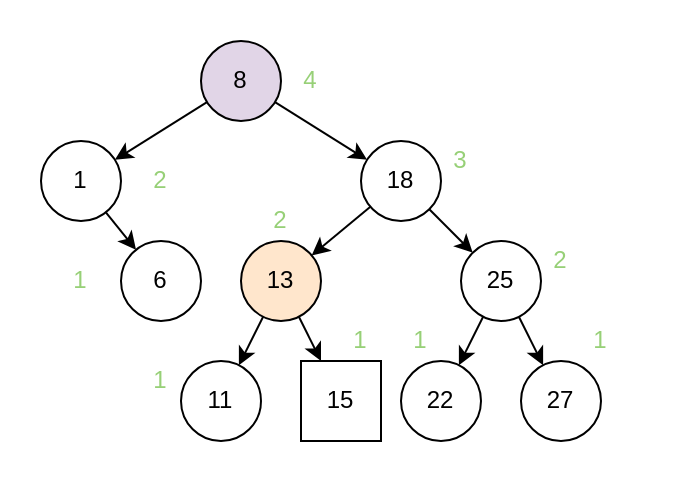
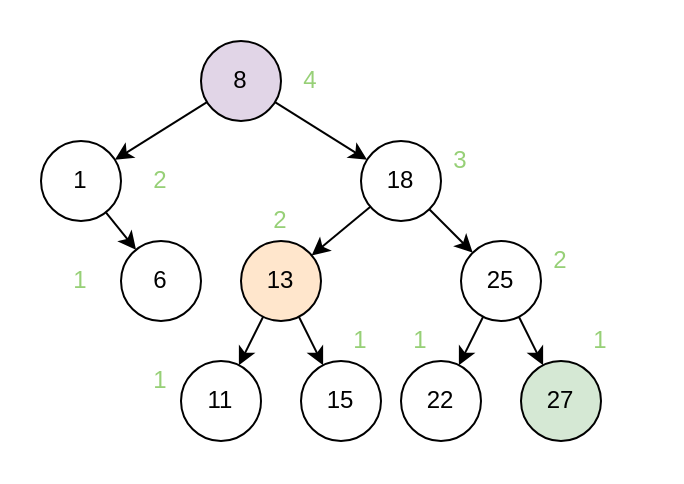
  <mxCell id="0" />
  <mxCell id="1" parent="0" />
  <mxCell id="2" style="rounded=0;orthogonalLoop=1;jettySize=auto;html=1;" edge="1" parent="1" source="4" target="5"><mxGeometry relative="1" as="geometry" /></mxCell>
  <mxCell id="3" style="rounded=0;orthogonalLoop=1;jettySize=auto;html=1;" edge="1" parent="1" source="4" target="7"><mxGeometry relative="1" as="geometry" /></mxCell>
  <mxCell id="4" value="8" style="ellipse;whiteSpace=wrap;html=1;aspect=fixed;fillColor=#e1d5e7;" vertex="1" parent="1"><mxGeometry x="100" width="40" height="40" as="geometry" y="20" /></mxCell>
  <mxCell id="5" value="1" style="ellipse;whiteSpace=wrap;html=1;aspect=fixed;" vertex="1" parent="1"><mxGeometry x="20" y="70" width="40" height="40" as="geometry" /></mxCell>
  <mxCell id="6" value="6" style="ellipse;whiteSpace=wrap;html=1;aspect=fixed;" vertex="1" parent="1"><mxGeometry x="60" y="120" width="40" height="40" as="geometry" /></mxCell>
  <mxCell id="7" value="18" style="ellipse;whiteSpace=wrap;html=1;aspect=fixed;" vertex="1" parent="1"><mxGeometry x="180" y="70" width="40" height="40" as="geometry" /></mxCell>
  <mxCell id="8" value="13" style="ellipse;whiteSpace=wrap;html=1;aspect=fixed;fillColor=#ffe6cc;" vertex="1" parent="1"><mxGeometry x="120" y="120" width="40" height="40" as="geometry" /></mxCell>
  <mxCell id="9" value="25" style="ellipse;whiteSpace=wrap;html=1;aspect=fixed;" vertex="1" parent="1"><mxGeometry x="230" y="120" width="40" height="40" as="geometry" /></mxCell>
  <mxCell id="10" value="22" style="ellipse;whiteSpace=wrap;html=1;aspect=fixed;" vertex="1" parent="1"><mxGeometry x="200" y="180" width="40" height="40" as="geometry" /></mxCell>
- <mxCell id="11" value="27" style="ellipse;whiteSpace=wrap;html=1;aspect=fixed;" vertex="1" parent="1"><mxGeometry x="260" y="180" width="40" height="40" as="geometry" /></mxCell>
+ <mxCell id="11" value="27" style="ellipse;whiteSpace=wrap;html=1;aspect=fixed;fillColor=#d5e8d4;" vertex="1" parent="1"><mxGeometry x="260" y="180" width="40" height="40" as="geometry" /></mxCell>
  <mxCell id="12" style="rounded=0;orthogonalLoop=1;jettySize=auto;html=1;" edge="1" parent="1" source="5" target="6"><mxGeometry relative="1" as="geometry"><mxPoint x="105" y="73" as="sourcePoint" /><mxPoint x="75" y="97" as="targetPoint" /></mxGeometry></mxCell>
  <mxCell id="13" style="rounded=0;orthogonalLoop=1;jettySize=auto;html=1;" edge="1" parent="1" source="7" target="8"><mxGeometry relative="1" as="geometry"><mxPoint x="115" y="83" as="sourcePoint" /><mxPoint x="85" y="107" as="targetPoint" /></mxGeometry></mxCell>
  <mxCell id="14" style="rounded=0;orthogonalLoop=1;jettySize=auto;html=1;" edge="1" parent="1" source="7" target="9"><mxGeometry relative="1" as="geometry"><mxPoint x="125" y="93" as="sourcePoint" /><mxPoint x="95" y="117" as="targetPoint" /></mxGeometry></mxCell>
  <mxCell id="15" style="rounded=0;orthogonalLoop=1;jettySize=auto;html=1;" edge="1" parent="1" source="9" target="10"><mxGeometry relative="1" as="geometry"><mxPoint x="145" y="113" as="sourcePoint" /><mxPoint x="115" y="137" as="targetPoint" /></mxGeometry></mxCell>
  <mxCell id="16" style="rounded=0;orthogonalLoop=1;jettySize=auto;html=1;" edge="1" parent="1" source="9" target="11"><mxGeometry relative="1" as="geometry"><mxPoint x="155" y="123" as="sourcePoint" /><mxPoint x="125" y="147" as="targetPoint" /></mxGeometry></mxCell>
  <mxCell id="17" value="4" style="text;strokeColor=none;align=center;fillColor=none;html=1;verticalAlign=middle;whiteSpace=wrap;rounded=0;fontColor=#97D077;" vertex="1" parent="1"><mxGeometry x="135" y="30" width="40" height="20" as="geometry" /></mxCell>
  <mxCell id="18" value="3" style="text;strokeColor=none;align=center;fillColor=none;html=1;verticalAlign=middle;whiteSpace=wrap;rounded=0;fontColor=#97D077;" vertex="1" parent="1"><mxGeometry x="210" y="70" width="40" height="20" as="geometry" /></mxCell>
  <mxCell id="19" value="2" style="text;strokeColor=none;align=center;fillColor=none;html=1;verticalAlign=middle;whiteSpace=wrap;rounded=0;fontColor=#97D077;" vertex="1" parent="1"><mxGeometry x="120" y="100" width="40" height="20" as="geometry" /></mxCell>
  <mxCell id="20" value="2" style="text;strokeColor=none;align=center;fillColor=none;html=1;verticalAlign=middle;whiteSpace=wrap;rounded=0;fontColor=#97D077;" vertex="1" parent="1"><mxGeometry x="60" y="80" width="40" height="20" as="geometry" /></mxCell>
  <mxCell id="21" value="1" style="text;strokeColor=none;align=center;fillColor=none;html=1;verticalAlign=middle;whiteSpace=wrap;rounded=0;fontColor=#97D077;" vertex="1" parent="1"><mxGeometry x="20" y="130" width="40" height="20" as="geometry" /></mxCell>
  <mxCell id="22" value="11" style="ellipse;whiteSpace=wrap;html=1;aspect=fixed;" vertex="1" parent="1"><mxGeometry x="90" y="180" width="40" height="40" as="geometry" /></mxCell>
- <mxCell id="23" value="15" style="whiteSpace=wrap;html=1;aspect=fixed;rounded=0;" vertex="1" parent="1"><mxGeometry x="150" y="180" width="40" height="40" as="geometry" /></mxCell>
+ <mxCell id="23" value="15" style="ellipse;whiteSpace=wrap;html=1;aspect=fixed;" vertex="1" parent="1"><mxGeometry x="150" y="180" width="40" height="40" as="geometry" /></mxCell>
  <mxCell id="24" style="rounded=0;orthogonalLoop=1;jettySize=auto;html=1;" edge="1" parent="1" target="22" source="8"><mxGeometry relative="1" as="geometry"><mxPoint x="118" y="176" as="sourcePoint" /><mxPoint x="5" y="157" as="targetPoint" /></mxGeometry></mxCell>
  <mxCell id="25" style="rounded=0;orthogonalLoop=1;jettySize=auto;html=1;" edge="1" parent="1" target="23" source="8"><mxGeometry relative="1" as="geometry"><mxPoint x="142" y="176" as="sourcePoint" /><mxPoint x="15" y="167" as="targetPoint" /></mxGeometry></mxCell>
  <mxCell id="26" value="2" style="text;strokeColor=none;align=center;fillColor=none;html=1;verticalAlign=middle;whiteSpace=wrap;rounded=0;fontColor=#97D077;" vertex="1" parent="1"><mxGeometry x="260" y="120" width="40" height="20" as="geometry" /></mxCell>
  <mxCell id="27" value="1" style="text;strokeColor=none;align=center;fillColor=none;html=1;verticalAlign=middle;whiteSpace=wrap;rounded=0;fontColor=#97D077;" vertex="1" parent="1"><mxGeometry x="60" y="180" width="40" height="20" as="geometry" /></mxCell>
  <mxCell id="28" value="1" style="text;strokeColor=none;align=center;fillColor=none;html=1;verticalAlign=middle;whiteSpace=wrap;rounded=0;fontColor=#97D077;" vertex="1" parent="1"><mxGeometry x="160" y="160" width="40" height="20" as="geometry" /></mxCell>
  <mxCell id="29" value="1" style="text;strokeColor=none;align=center;fillColor=none;html=1;verticalAlign=middle;whiteSpace=wrap;rounded=0;fontColor=#97D077;" vertex="1" parent="1"><mxGeometry x="280" y="160" width="40" height="20" as="geometry" /></mxCell>
  <mxCell id="30" value="1" style="text;strokeColor=none;align=center;fillColor=none;html=1;verticalAlign=middle;whiteSpace=wrap;rounded=0;fontColor=#97D077;" vertex="1" parent="1"><mxGeometry x="190" y="160" width="40" height="20" as="geometry" /></mxCell>
